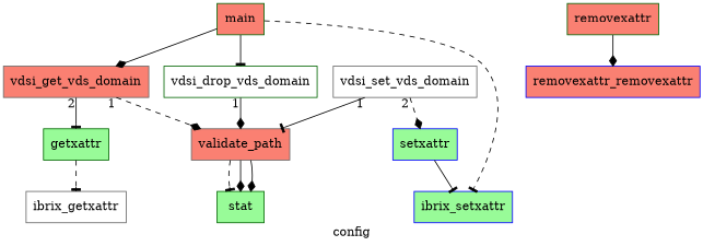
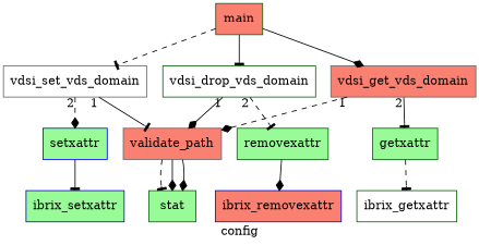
  digraph {
    label=config
    node [color=darkgreen fillcolor=salmon shape=box style=filled]
    edge [arrowhead=tee style=solid]
    vdsi_get_vds_domain [color=gray40]
    main
    vdsi_set_vds_domain [color=gray40 fillcolor=white]
    vdsi_drop_vds_domain [fillcolor=white]
    validate_path [color=gray40]
    getxattr [fillcolor=palegreen]
    setxattr [color=blue fillcolor=palegreen]
-   removexattr
+   removexattr [fillcolor=palegreen]
    stat [fillcolor=palegreen]
-   ibrix_getxattr [color=gray40 fillcolor=white]
+   ibrix_getxattr [fillcolor=white]
    ibrix_setxattr [color=blue fillcolor=palegreen]
-   ibrix_removexattr [color=blue label=removexattr_removexattr]
+   ibrix_removexattr [color=blue]
    vdsi_get_vds_domain -> validate_path [arrowhead=diamond style=dashed taillabel="  1"]
    vdsi_get_vds_domain -> getxattr [taillabel="  2"]
    main -> vdsi_get_vds_domain [arrowhead=diamond]
-   main -> ibrix_setxattr [style=dashed]
+   main -> vdsi_set_vds_domain [style=dashed]
    main -> vdsi_drop_vds_domain
    vdsi_set_vds_domain -> validate_path [taillabel="  1"]
    vdsi_set_vds_domain -> setxattr [arrowhead=diamond style=dashed taillabel="  2"]
    vdsi_drop_vds_domain -> validate_path [arrowhead=diamond taillabel="  1"]
+   vdsi_drop_vds_domain -> removexattr [style=dashed taillabel="  2"]
    validate_path -> stat [style=dashed]
    validate_path -> stat [arrowhead=diamond]
    validate_path -> stat [arrowhead=diamond]
    getxattr -> ibrix_getxattr [style=dashed]
    setxattr -> ibrix_setxattr
    removexattr -> ibrix_removexattr [arrowhead=diamond]
  }
